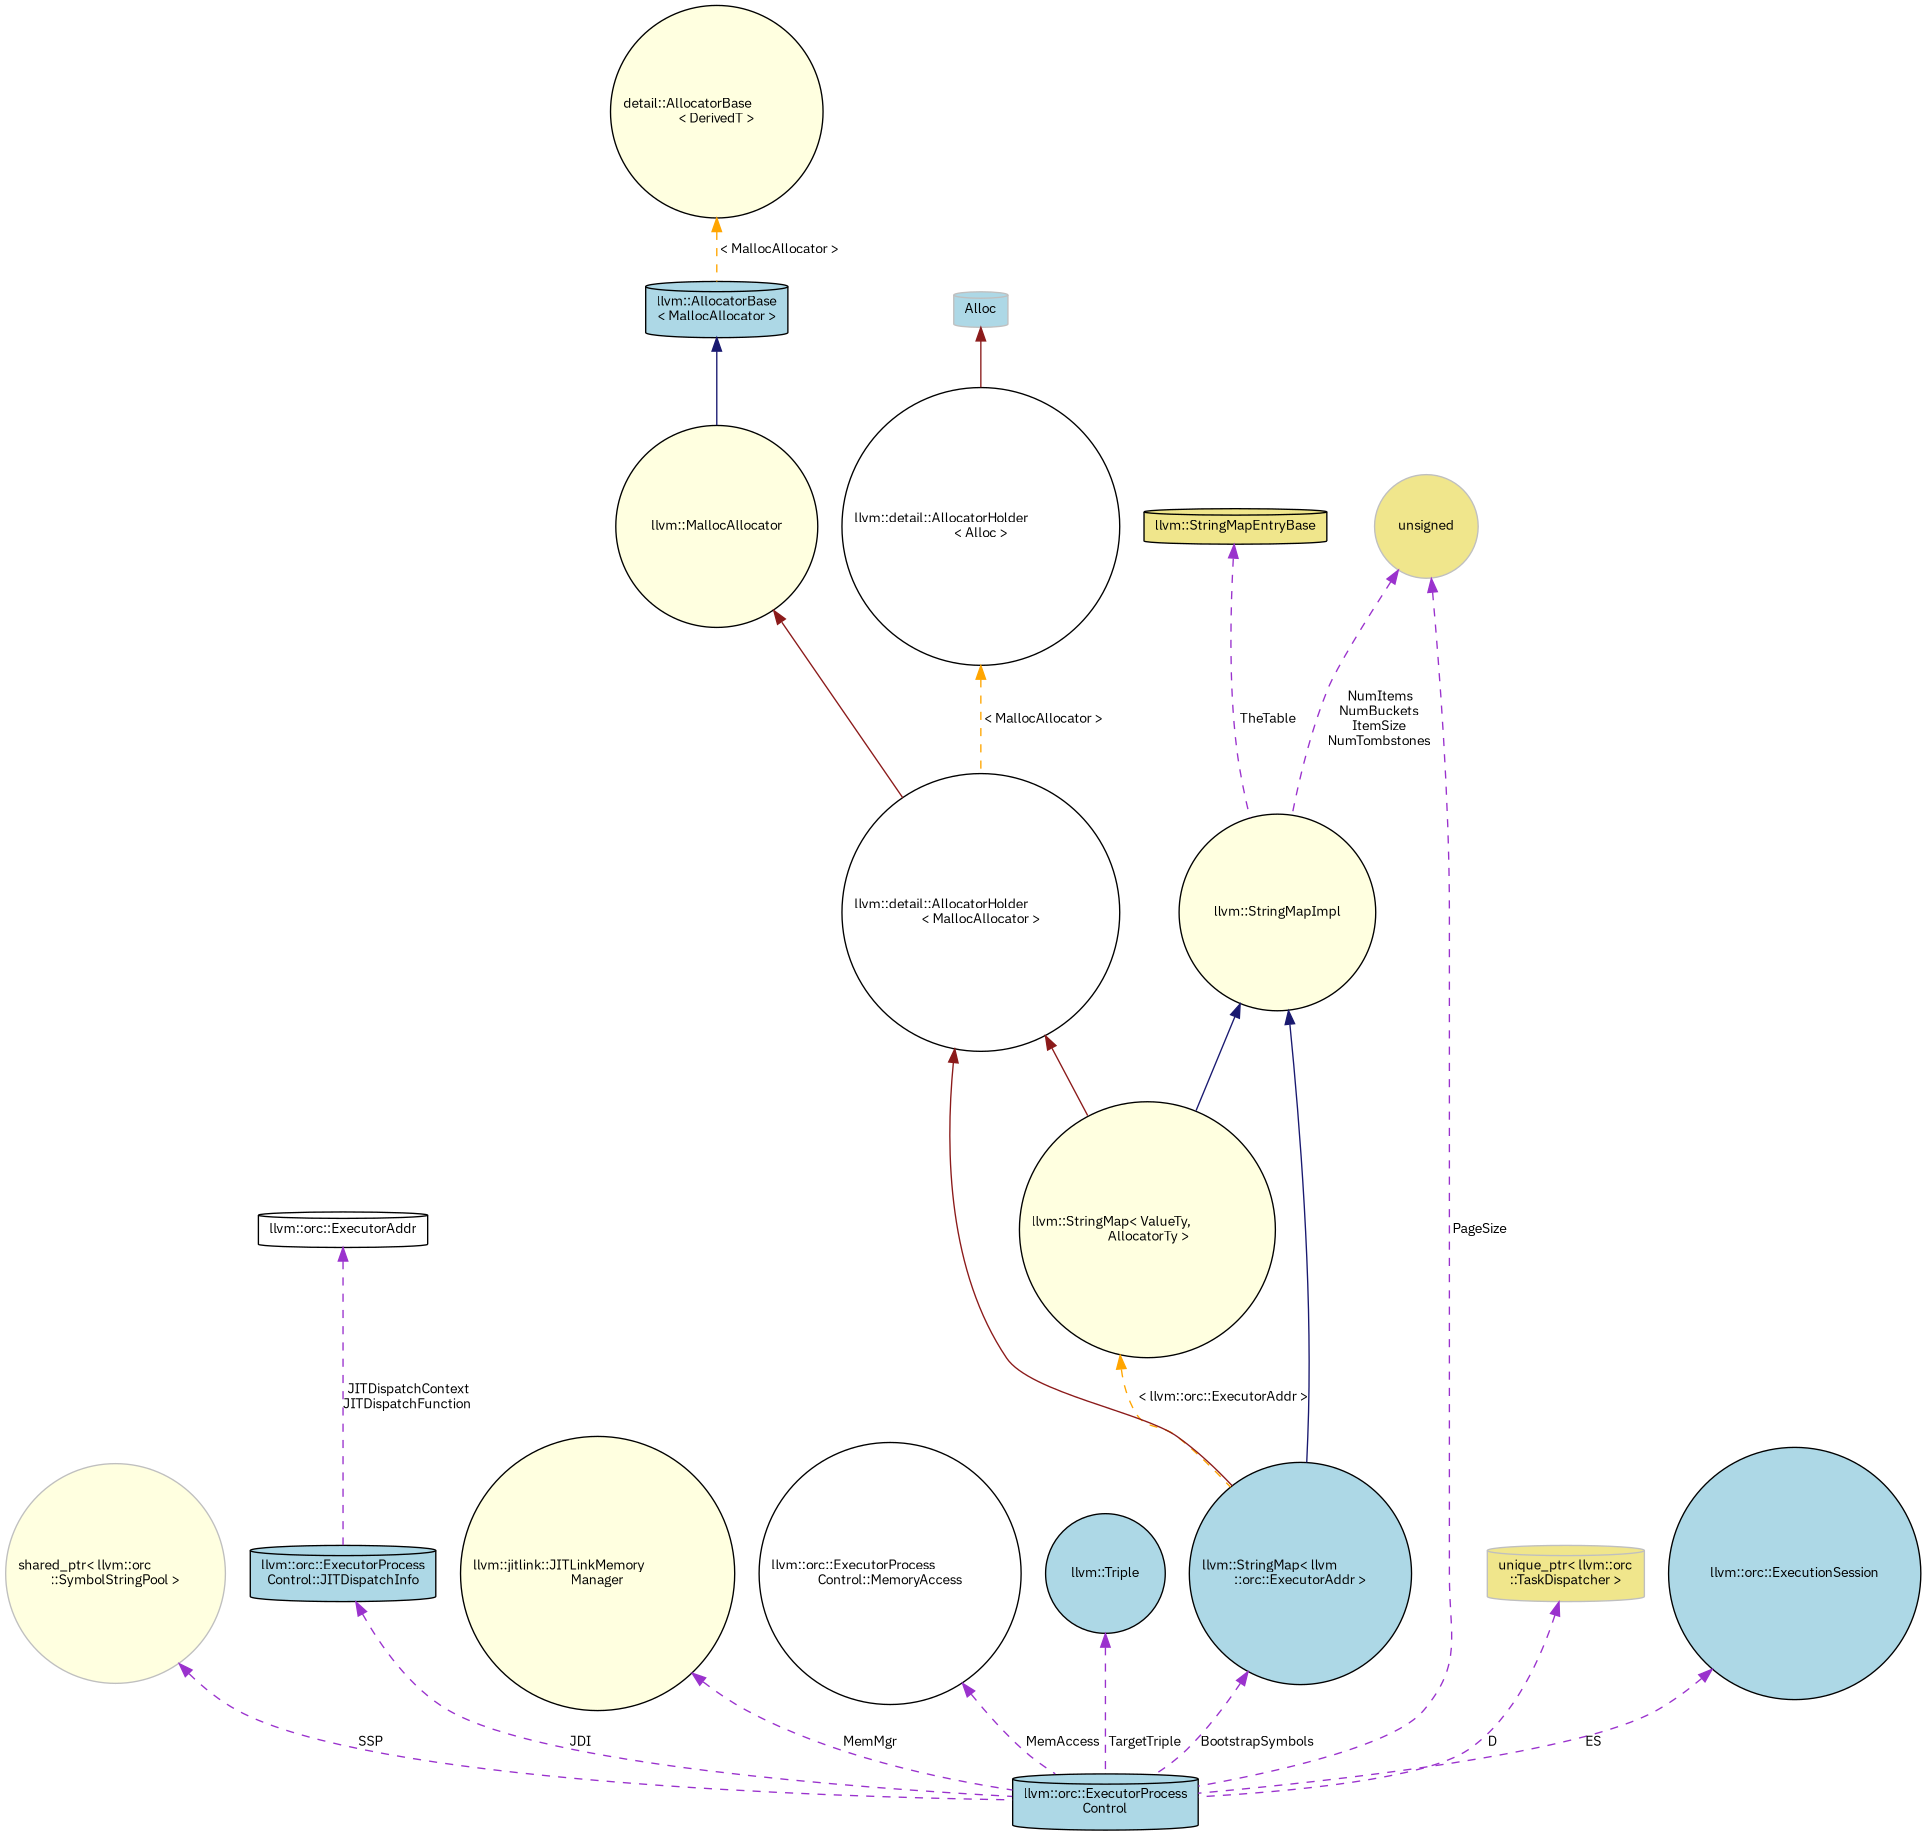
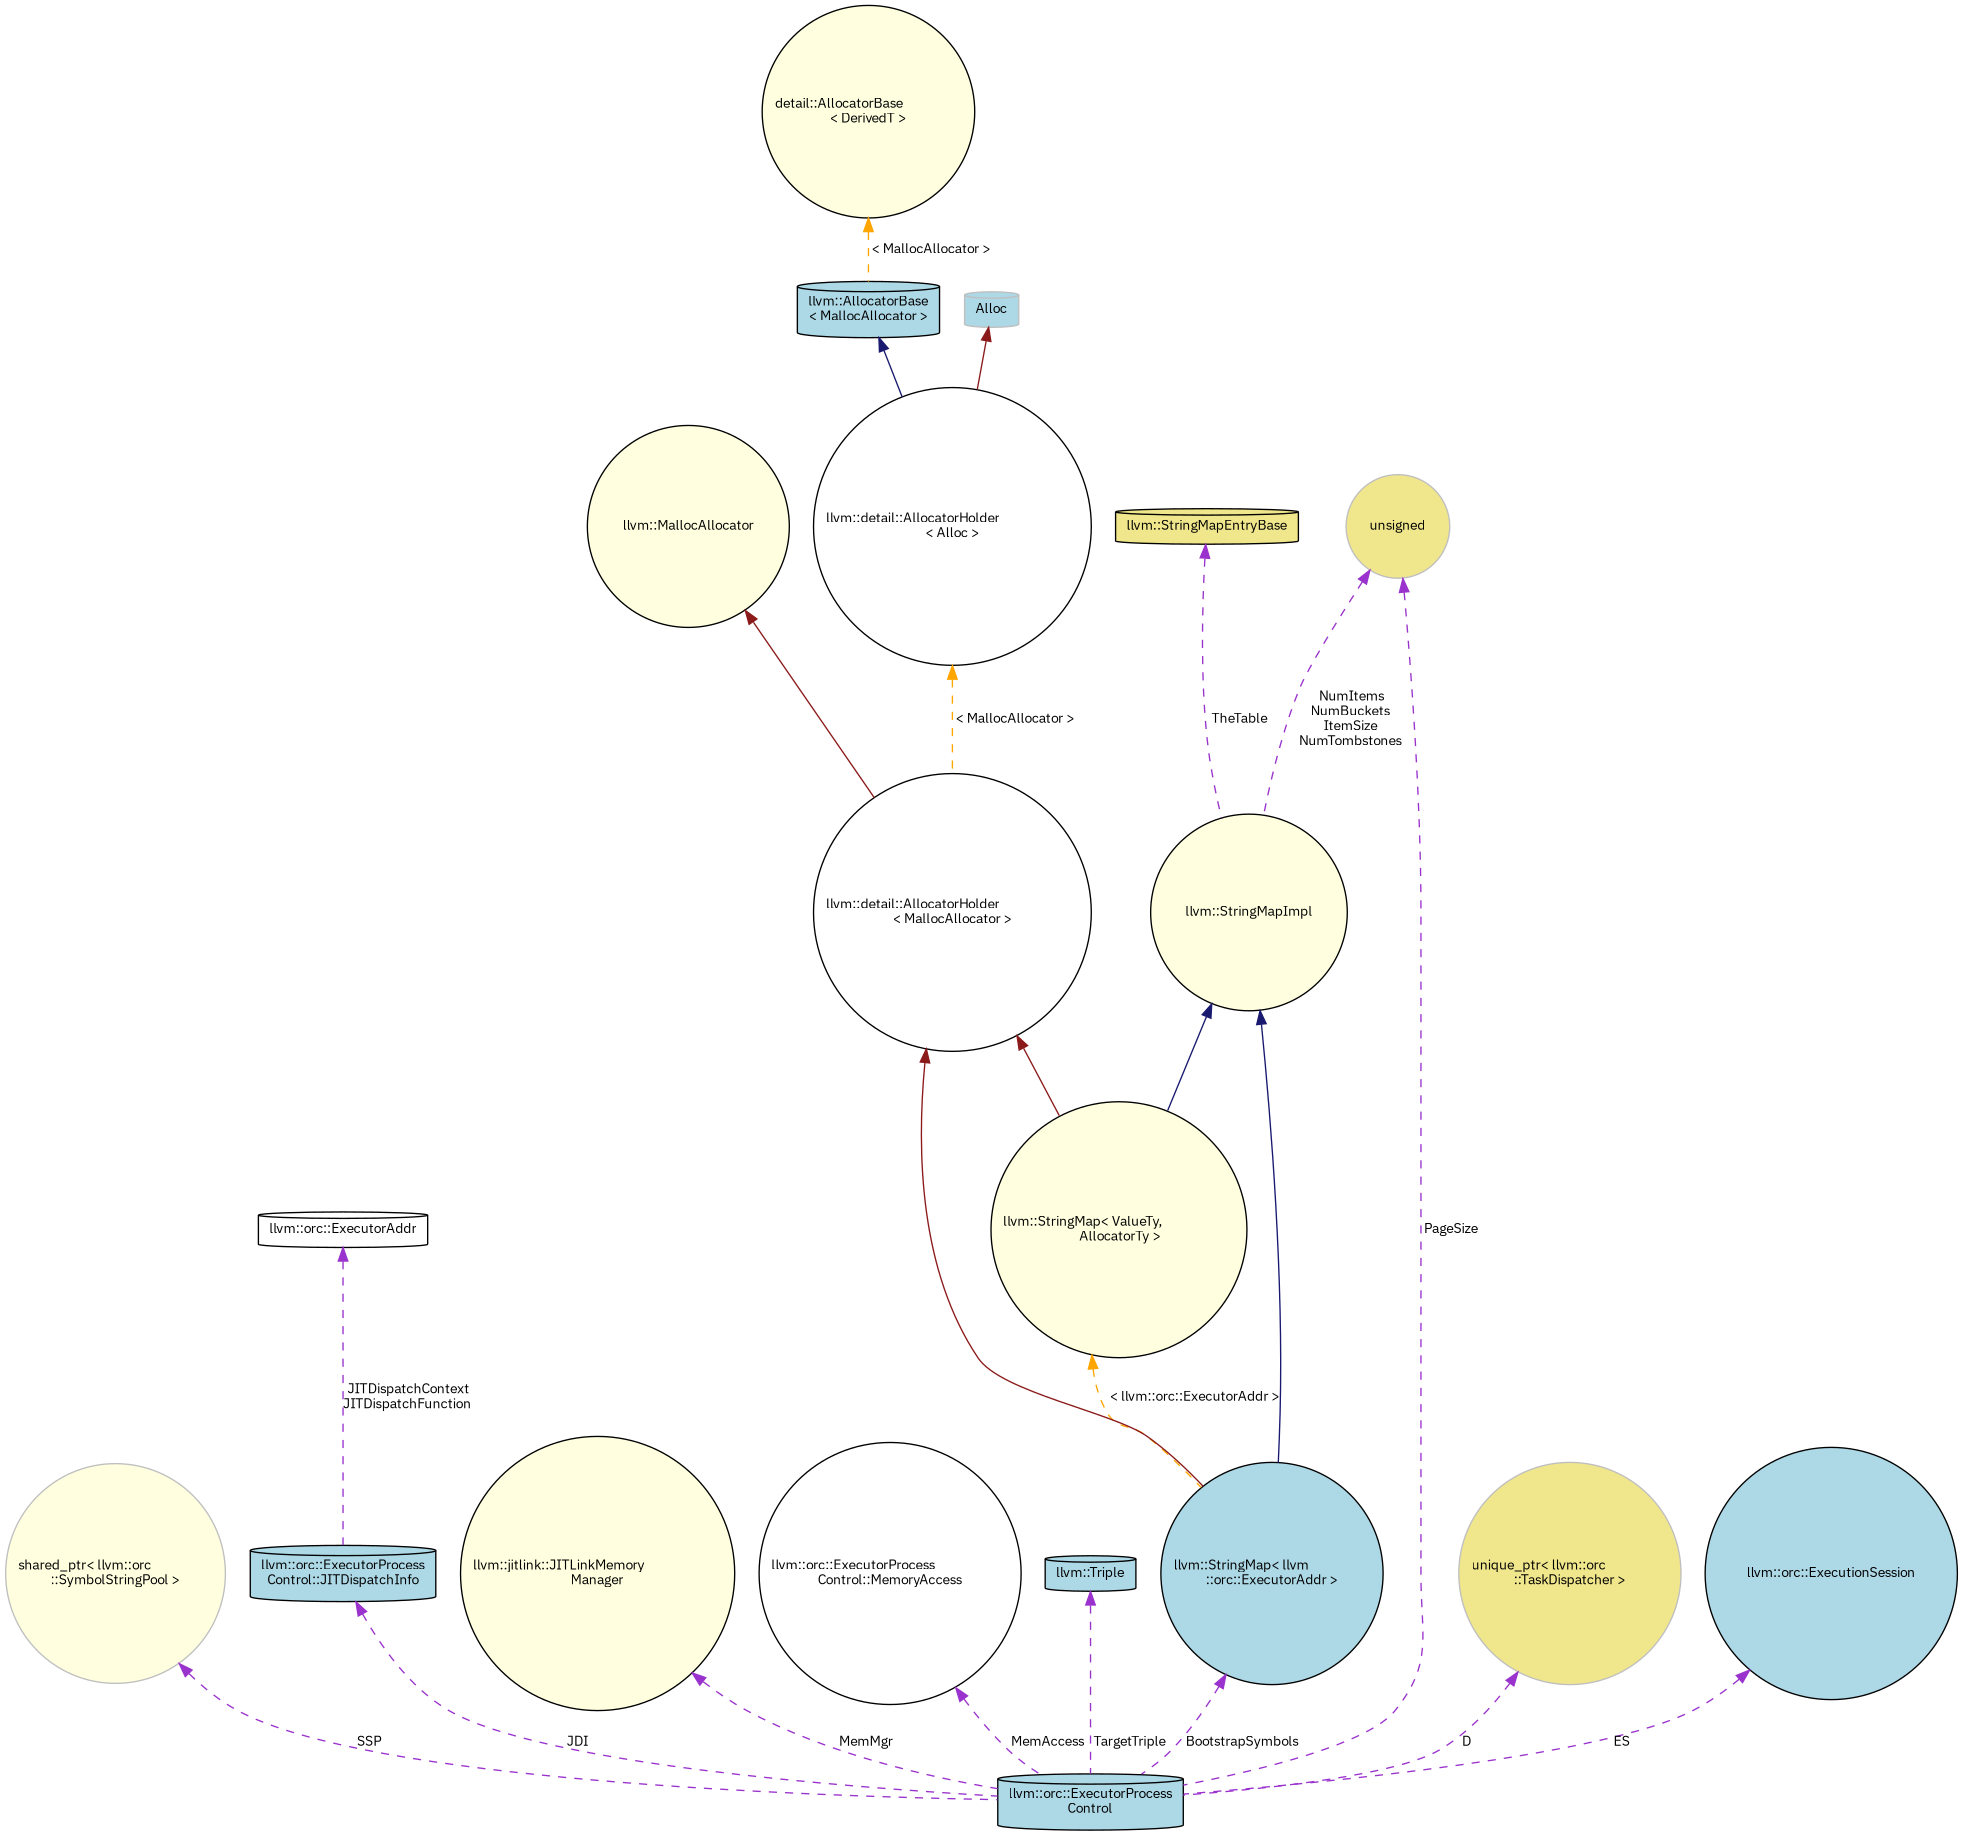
  digraph {
    fontname="IBM Plex Sans"
    rankdir=TB
    node [color=black fillcolor=lightblue fontname="IBM Plex Sans" fontsize=10 shape=circle style=filled]
    edge [color=darkorchid3 dir=back fontname="IBM Plex Sans" fontsize=10 labelfontname=Helvetica labelfontsize=10 style=dashed]
    n1 [fontcolor=black height=0.2 label="llvm::orc::ExecutorProcess\lControl" shape=cylinder width=0.4]
    n2 [color=grey75 fillcolor=lightyellow height=0.2 label="shared_ptr\< llvm::orc\l::SymbolStringPool \>" width=0.4]
    n3 [height=0.2 label="llvm::orc::ExecutorProcess\lControl::JITDispatchInfo" shape=cylinder width=0.4]
    n4 [fillcolor=white height=0.2 label="llvm::orc::ExecutorAddr" shape=cylinder width=0.4]
    n5 [fillcolor=lightyellow height=0.2 label="llvm::jitlink::JITLinkMemory\lManager" width=0.4]
    n6 [fillcolor=white height=0.2 label="llvm::orc::ExecutorProcess\lControl::MemoryAccess" width=0.4]
-   n7 [height=0.2 label="llvm::Triple" width=0.4]
+   n7 [height=0.2 label="llvm::Triple" shape=cylinder width=0.4]
    n8 [height=0.2 label="llvm::StringMap\< llvm\l::orc::ExecutorAddr \>" width=0.4]
    n9 [fillcolor=lightyellow height=0.2 label="llvm::StringMapImpl" width=0.4]
    n10 [fillcolor=lightyellow height=0.2 label="llvm::StringMap\< ValueTy,\l AllocatorTy \>" width=0.4]
    n11 [fillcolor=khaki height=0.2 label="llvm::StringMapEntryBase" shape=cylinder width=0.4]
    n12 [color=grey75 fillcolor=khaki height=0.2 label=unsigned width=0.4]
    n13 [fillcolor=white height=0.2 label="llvm::detail::AllocatorHolder\l\< MallocAllocator \>" width=0.4]
    n14 [fillcolor=lightyellow height=0.2 label="llvm::MallocAllocator" width=0.4]
    n15 [height=0.2 label="llvm::AllocatorBase\l\< MallocAllocator \>" shape=cylinder width=0.4]
    n16 [fillcolor=lightyellow height=0.2 label="detail::AllocatorBase\l\< DerivedT \>" width=0.4]
    n17 [fillcolor=white height=0.2 label="llvm::detail::AllocatorHolder\l\< Alloc \>" width=0.4]
    n18 [color=grey75 height=0.2 label=Alloc shape=cylinder width=0.4]
-   n19 [color=grey75 fillcolor=khaki height=0.2 label="unique_ptr\< llvm::orc\l::TaskDispatcher \>" shape=cylinder width=0.4]
+   n19 [color=grey75 fillcolor=khaki height=0.2 label="unique_ptr\< llvm::orc\l::TaskDispatcher \>" width=0.4]
    n20 [height=0.2 label="llvm::orc::ExecutionSession" width=0.4]
    n2 -> n1 [label=" SSP"]
    n3 -> n1 [label=" JDI"]
    n4 -> n3 [label=" JITDispatchContext\nJITDispatchFunction"]
    n5 -> n1 [label=" MemMgr"]
    n6 -> n1 [label=" MemAccess"]
    n7 -> n1 [label=" TargetTriple"]
    n8 -> n1 [label=" BootstrapSymbols"]
    n9 -> n8 [color=midnightblue style=solid]
    n9 -> n10 [color=midnightblue style=solid]
    n10 -> n8 [color=orange label=" \< llvm::orc::ExecutorAddr \>"]
    n11 -> n9 [label=" TheTable"]
    n12 -> n1 [label=" PageSize"]
    n12 -> n9 [label=" NumItems\nNumBuckets\nItemSize\nNumTombstones"]
    n13 -> n8 [color=firebrick4 style=solid]
    n13 -> n10 [color=firebrick4 style=solid]
    n14 -> n13 [color=firebrick4 style=solid]
-   n15 -> n14 [color=midnightblue style=solid]
+   n15 -> n17 [color=midnightblue style=solid]
    n16 -> n15 [color=orange label=" \< MallocAllocator \>"]
    n17 -> n13 [color=orange label=" \< MallocAllocator \>"]
    n18 -> n17 [color=firebrick4 style=solid]
    n19 -> n1 [label=" D"]
    n20 -> n1 [label=" ES"]
  }
